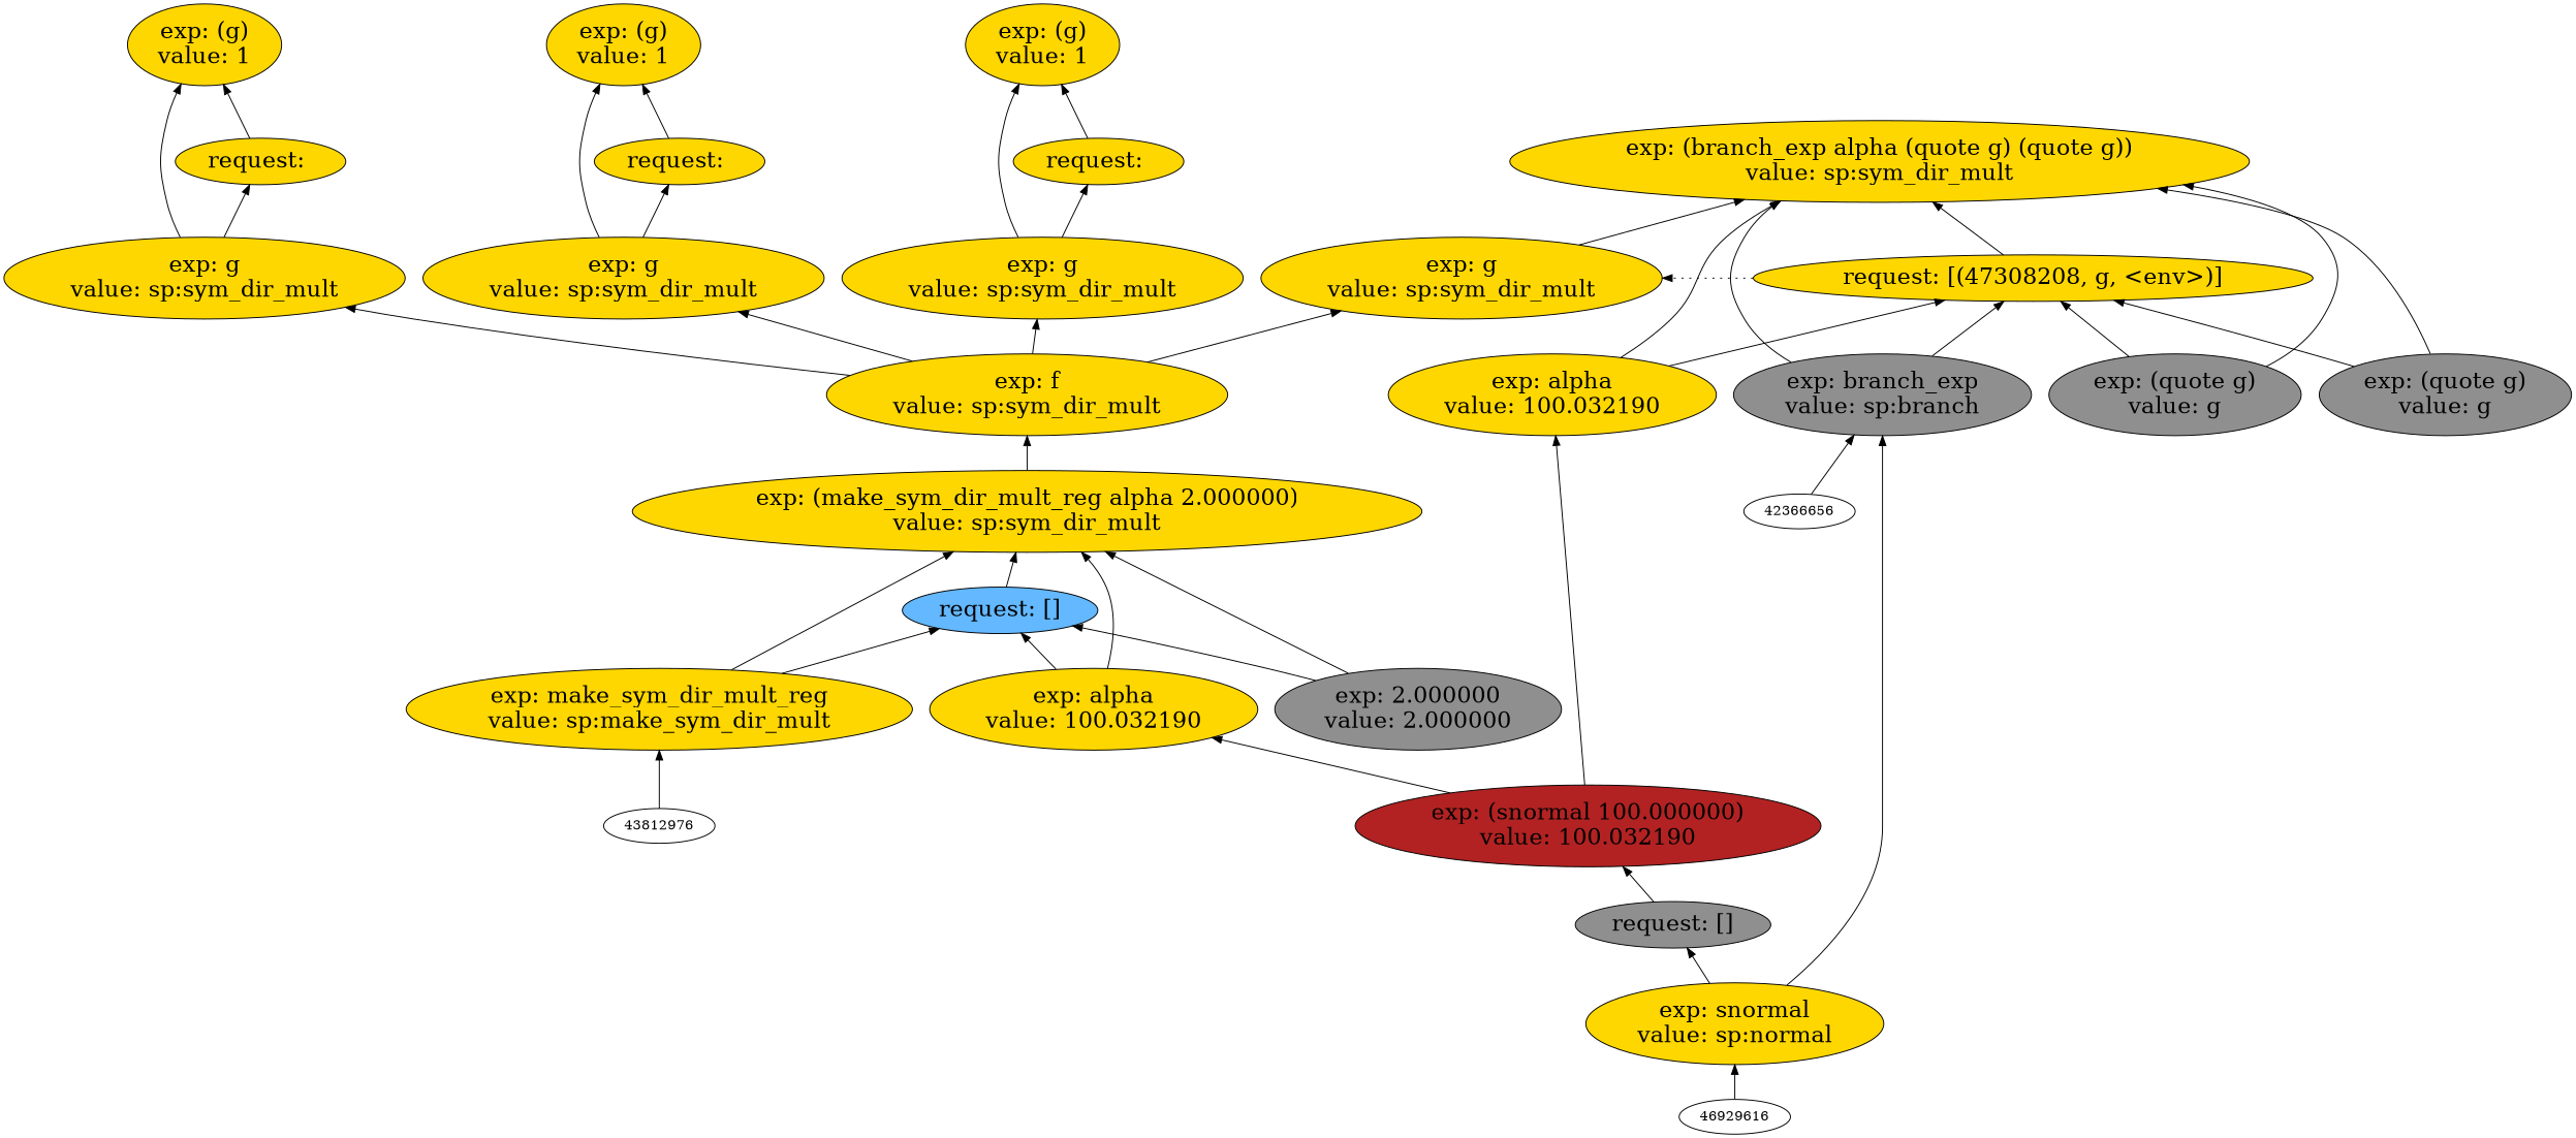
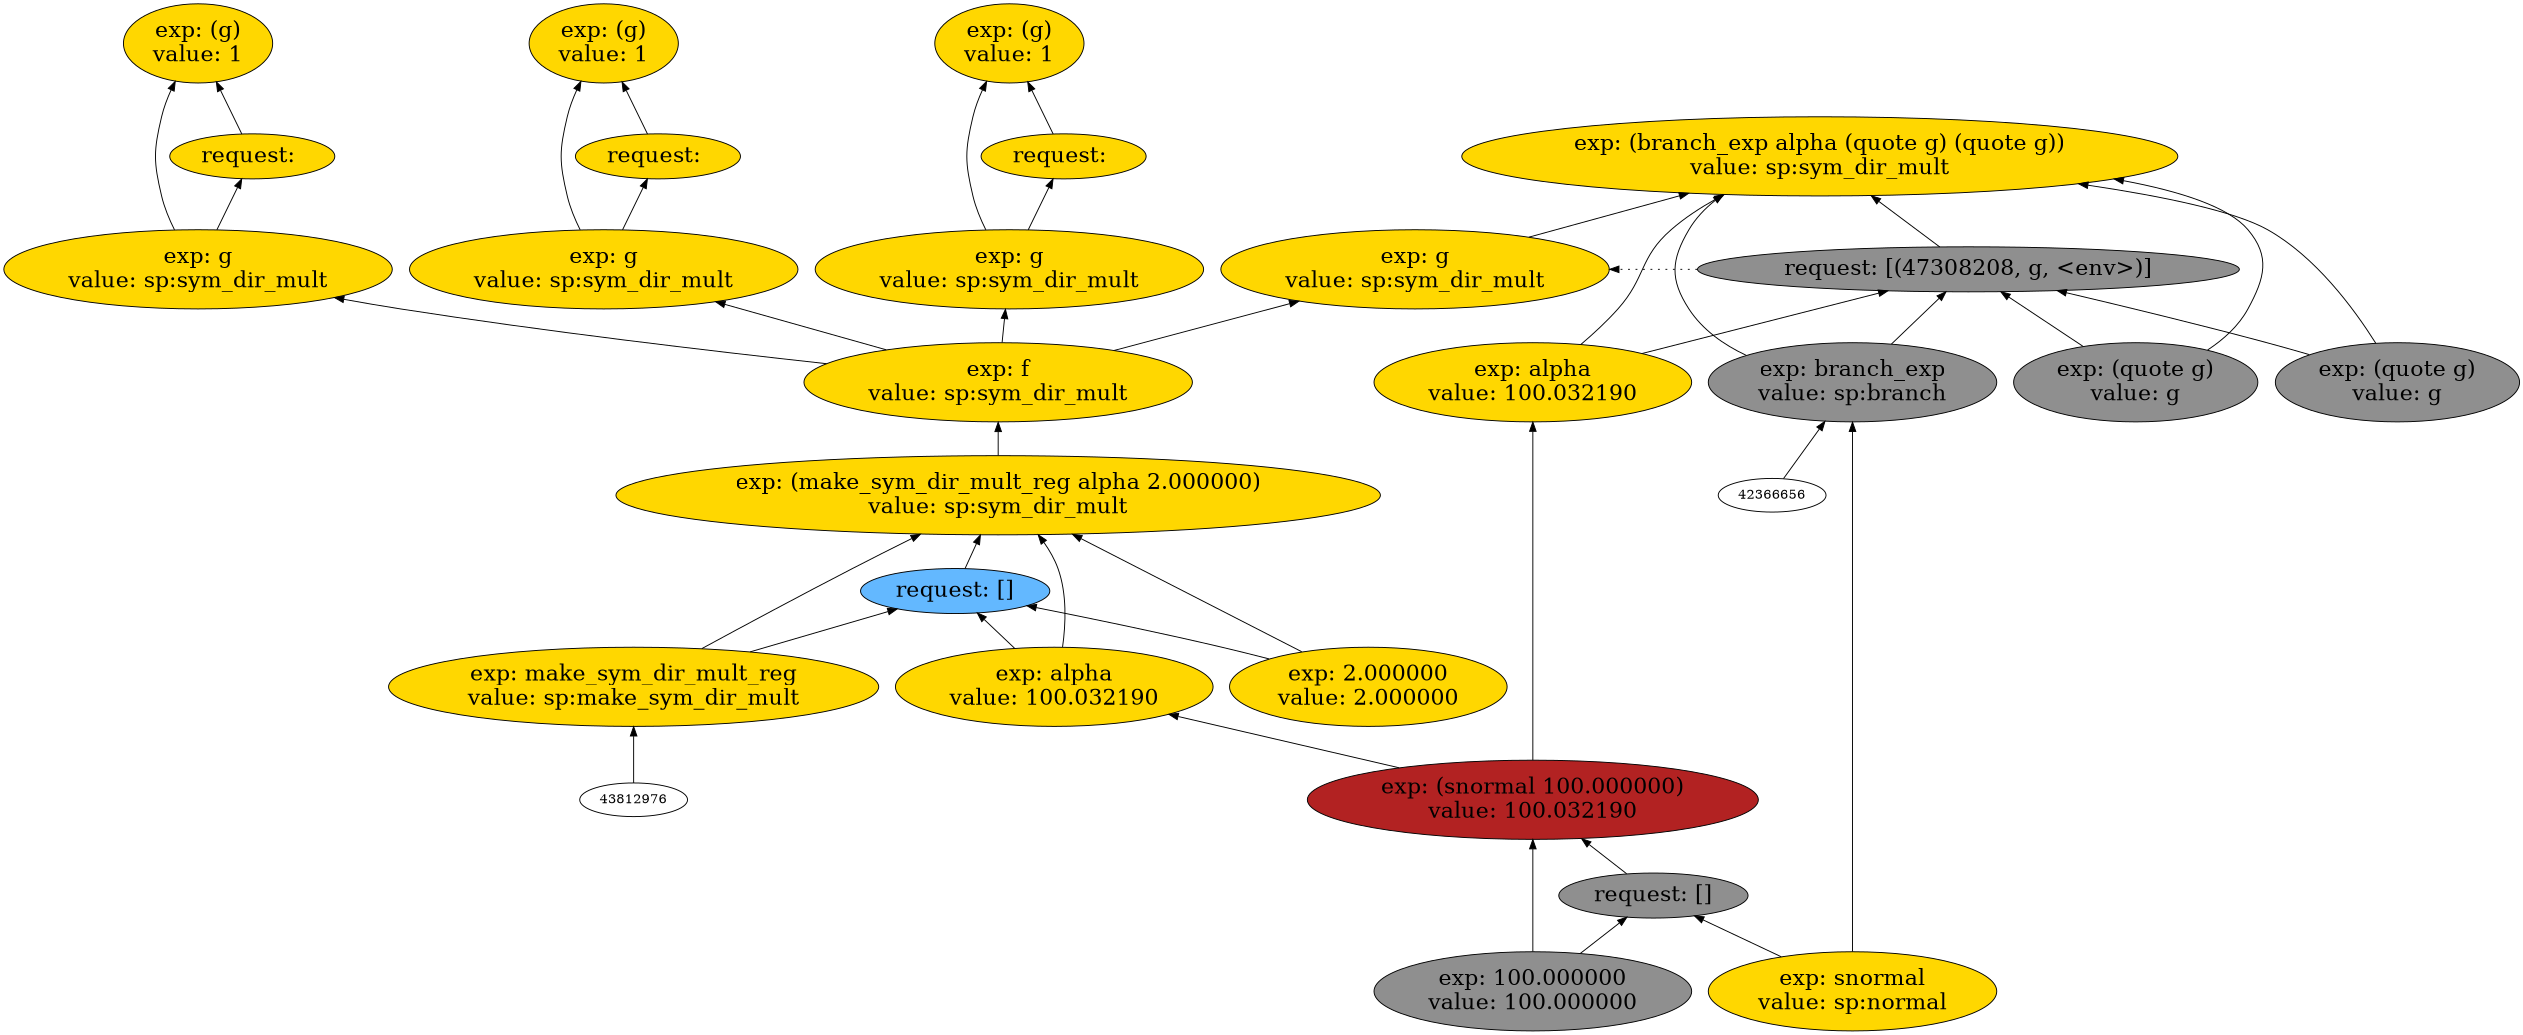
  digraph {
    fontsize=24
    rankdir=BT
    node [fillcolor=gold fontsize=24 shape=ellipse style=filled]
    edge [arrowhead=normal color=black constraint=true style=solid]
    n1 [fillcolor=firebrick label="exp: (snormal 100.000000)\nvalue: 100.032190"]
    n2 [fillcolor=grey56 label="request: []"]
    n3 [label="exp: snormal\nvalue: sp:normal"]
+   n4 [fillcolor=grey56 label="exp: 100.000000\nvalue: 100.000000"]
    n5 [label="exp: (make_sym_dir_mult_reg alpha 2.000000)\nvalue: sp:sym_dir_mult"]
    n6 [fillcolor=steelblue1 label="request: []"]
    n7 [label="exp: make_sym_dir_mult_reg\nvalue: sp:make_sym_dir_mult"]
    n8 [label="exp: alpha\nvalue: 100.032190"]
-   n9 [fillcolor=grey56 label="exp: 2.000000\nvalue: 2.000000"]
+   n9 [label="exp: 2.000000\nvalue: 2.000000"]
    n10 [label="exp: f\nvalue: sp:sym_dir_mult"]
    n11 [label="exp: (g)\nvalue: 1"]
    n12 [label="request: "]
    n13 [label="exp: g\nvalue: sp:sym_dir_mult"]
    n14 [label="exp: (g)\nvalue: 1"]
    n15 [label="request: "]
    n16 [label="exp: g\nvalue: sp:sym_dir_mult"]
    n17 [label="exp: (g)\nvalue: 1"]
    n18 [label="request: "]
    n19 [label="exp: g\nvalue: sp:sym_dir_mult"]
    n20 [label="exp: (branch_exp alpha (quote g) (quote g))\nvalue: sp:sym_dir_mult"]
-   n21 [label="request: [(47308208, g, <env>)]"]
+   n21 [fillcolor=grey56 label="request: [(47308208, g, <env>)]"]
    n22 [fillcolor=grey56 label="exp: branch_exp\nvalue: sp:branch"]
    n23 [label="exp: alpha\nvalue: 100.032190"]
    n24 [fillcolor=grey56 label="exp: (quote g)\nvalue: g"]
    n25 [fillcolor=grey56 label="exp: (quote g)\nvalue: g"]
    n26 [label="exp: g\nvalue: sp:sym_dir_mult"]
    43812976 [fillcolor="" fontsize="" shape="" style=""]
-   46929616 [fillcolor="" fontsize="" shape="" style=""]
    n29 [label=42366656 fillcolor="" fontsize="" shape="" style=""]
    subgraph sub_1 {
      label="Venture Families"
      subgraph sub_2 {
        label=1
        n1
        n2
        n3
+       n4
      }
      subgraph sub_3 {
        label=2
        n5
        n6
        n7
        n8
        n9
      }
      subgraph sub_4 {
        label=3
        n10
      }
      subgraph sub_5 {
        label=4
        n11
        n12
        n13
      }
      subgraph sub_6 {
        label=5
        n14
        n15
        n16
      }
      subgraph sub_7 {
        label=6
        n17
        n18
        n19
      }
      subgraph sub_8 {
        label=7
        n20
        n21
        n22
        n23
        n24
        n25
      }
    }
    subgraph sub_9 {
      n26
    }
    n1 -> n8
    n1 -> n23
    n2 -> n1
    n3 -> n2
    n3 -> n22
+   n4 -> n1
+   n4 -> n2
    n5 -> n10
    n6 -> n5
    n7 -> n5
    n7 -> n6
    n8 -> n5
    n8 -> n6
    n9 -> n5
    n9 -> n6
    n10 -> n13
    n10 -> n16
    n10 -> n19
    n10 -> n26
    n12 -> n11
    n13 -> n11
    n13 -> n12
    n15 -> n14
    n16 -> n14
    n16 -> n15
    n18 -> n17
    n19 -> n17
    n19 -> n18
    n21 -> n20
    n21 -> n26 [constraint=false style=dotted]
    n22 -> n20
    n22 -> n21
    n23 -> n20
    n23 -> n21
    n24 -> n20
    n24 -> n21
    n25 -> n20
    n25 -> n21
    n26 -> n20
    43812976 -> n7
-   46929616 -> n3
    n29 -> n22
  }
